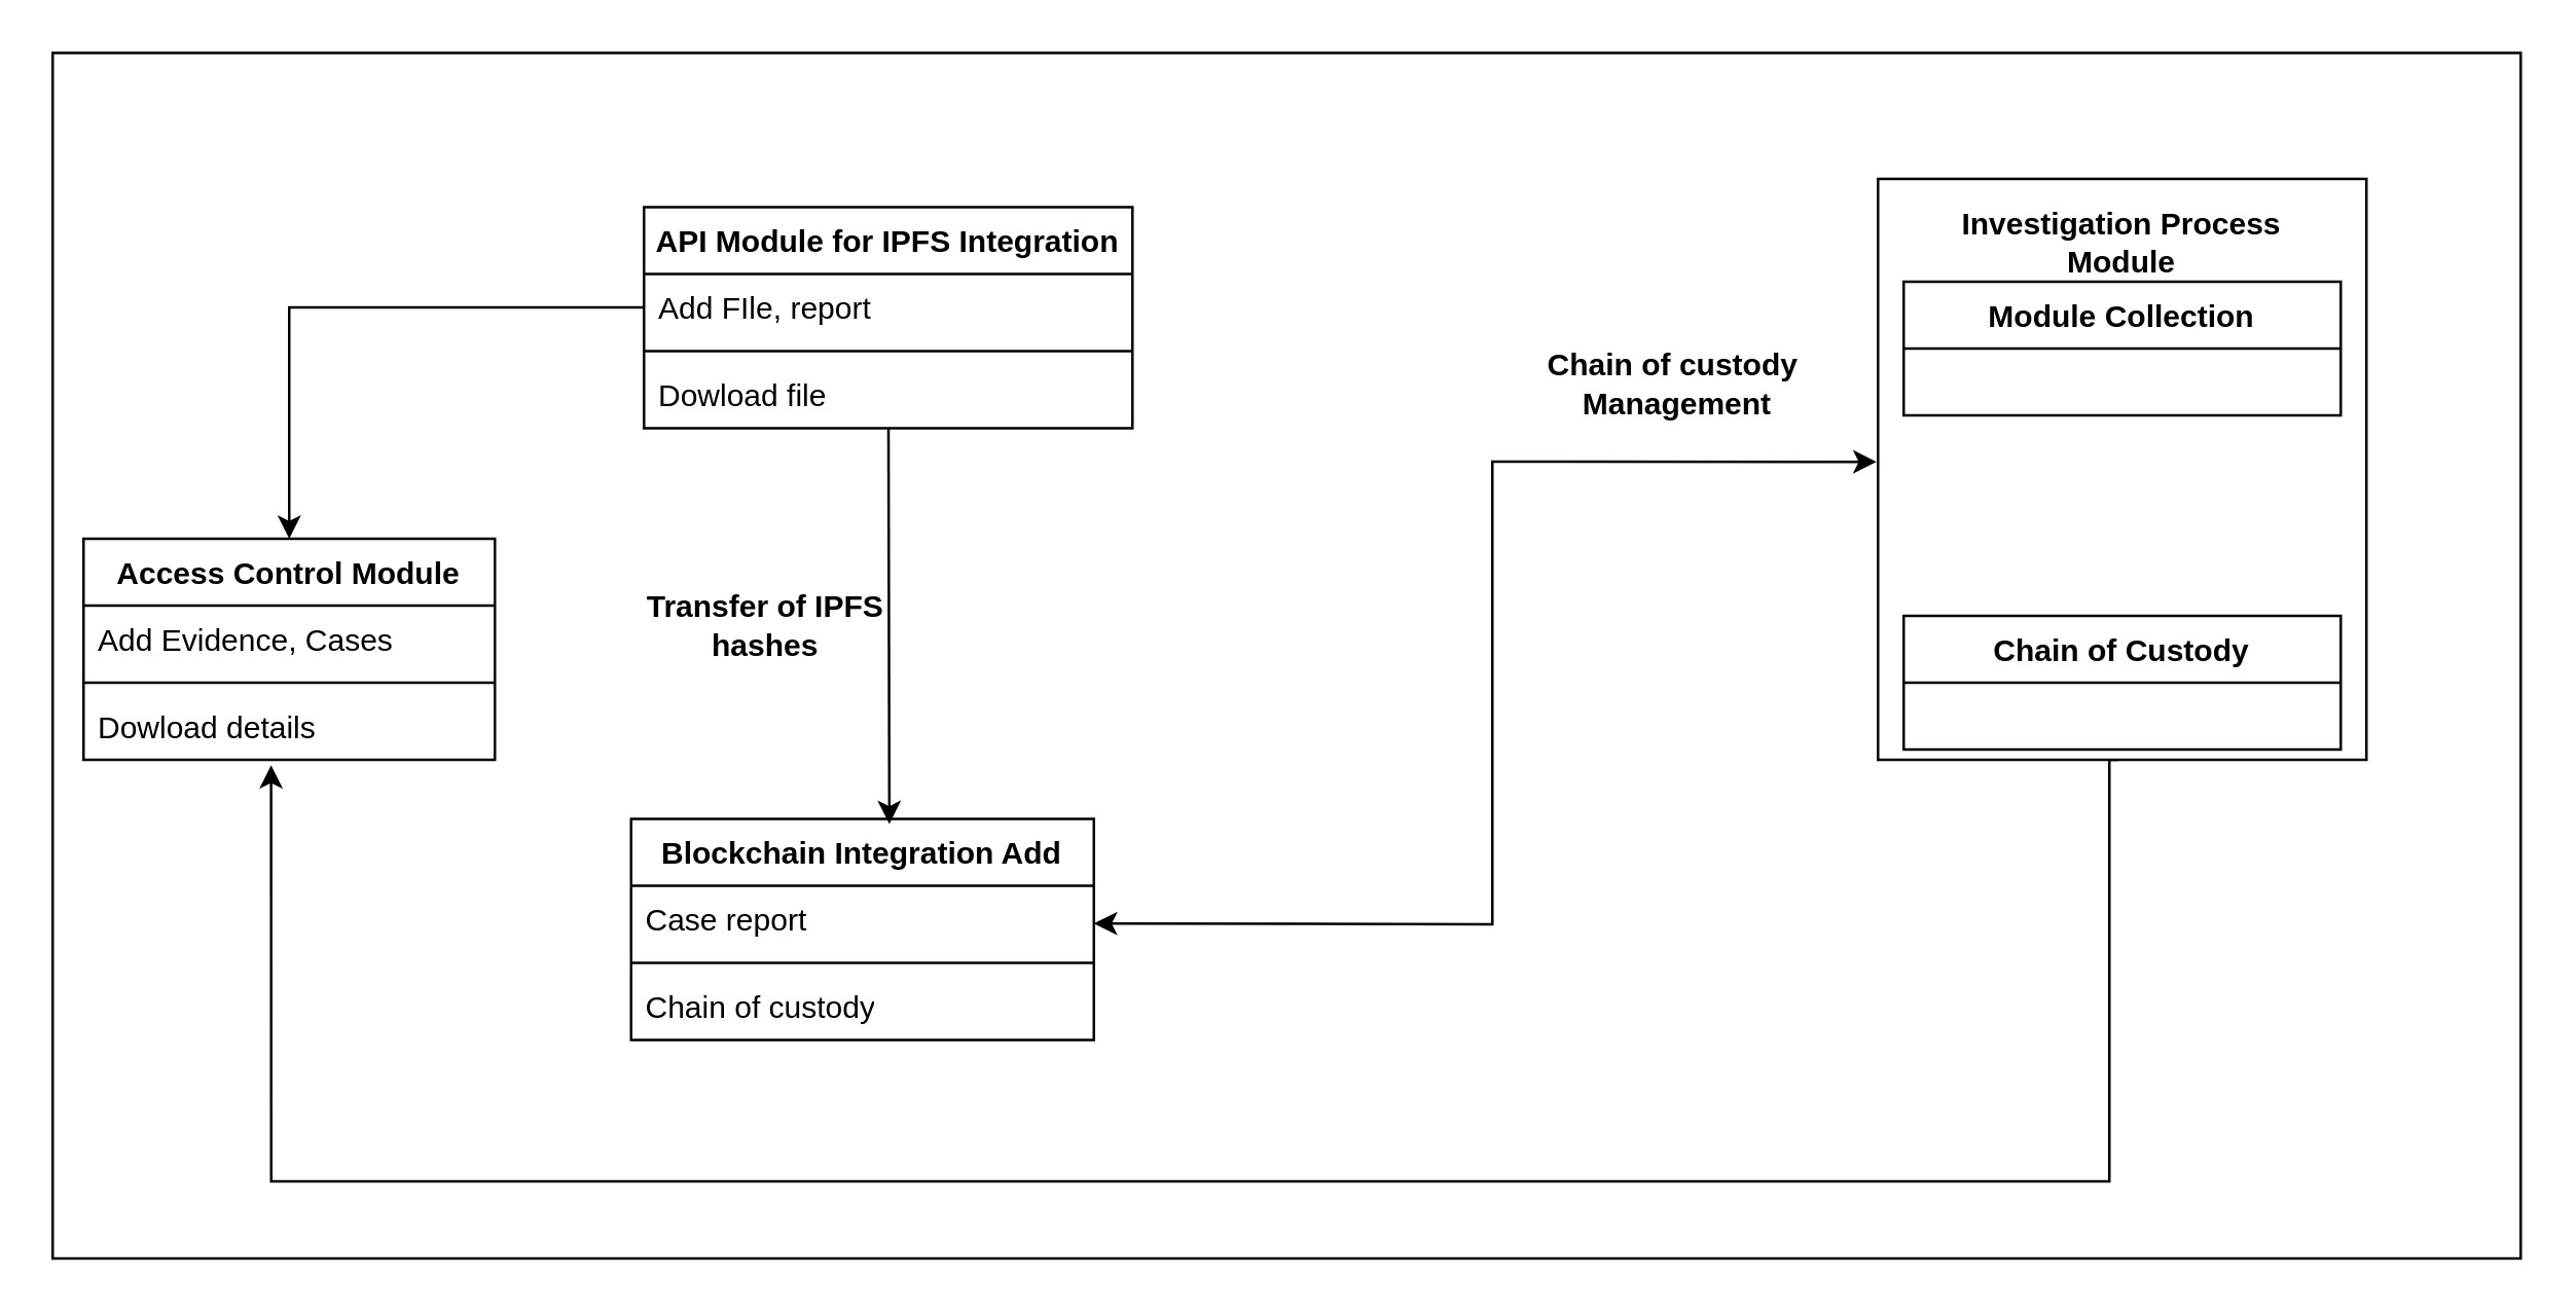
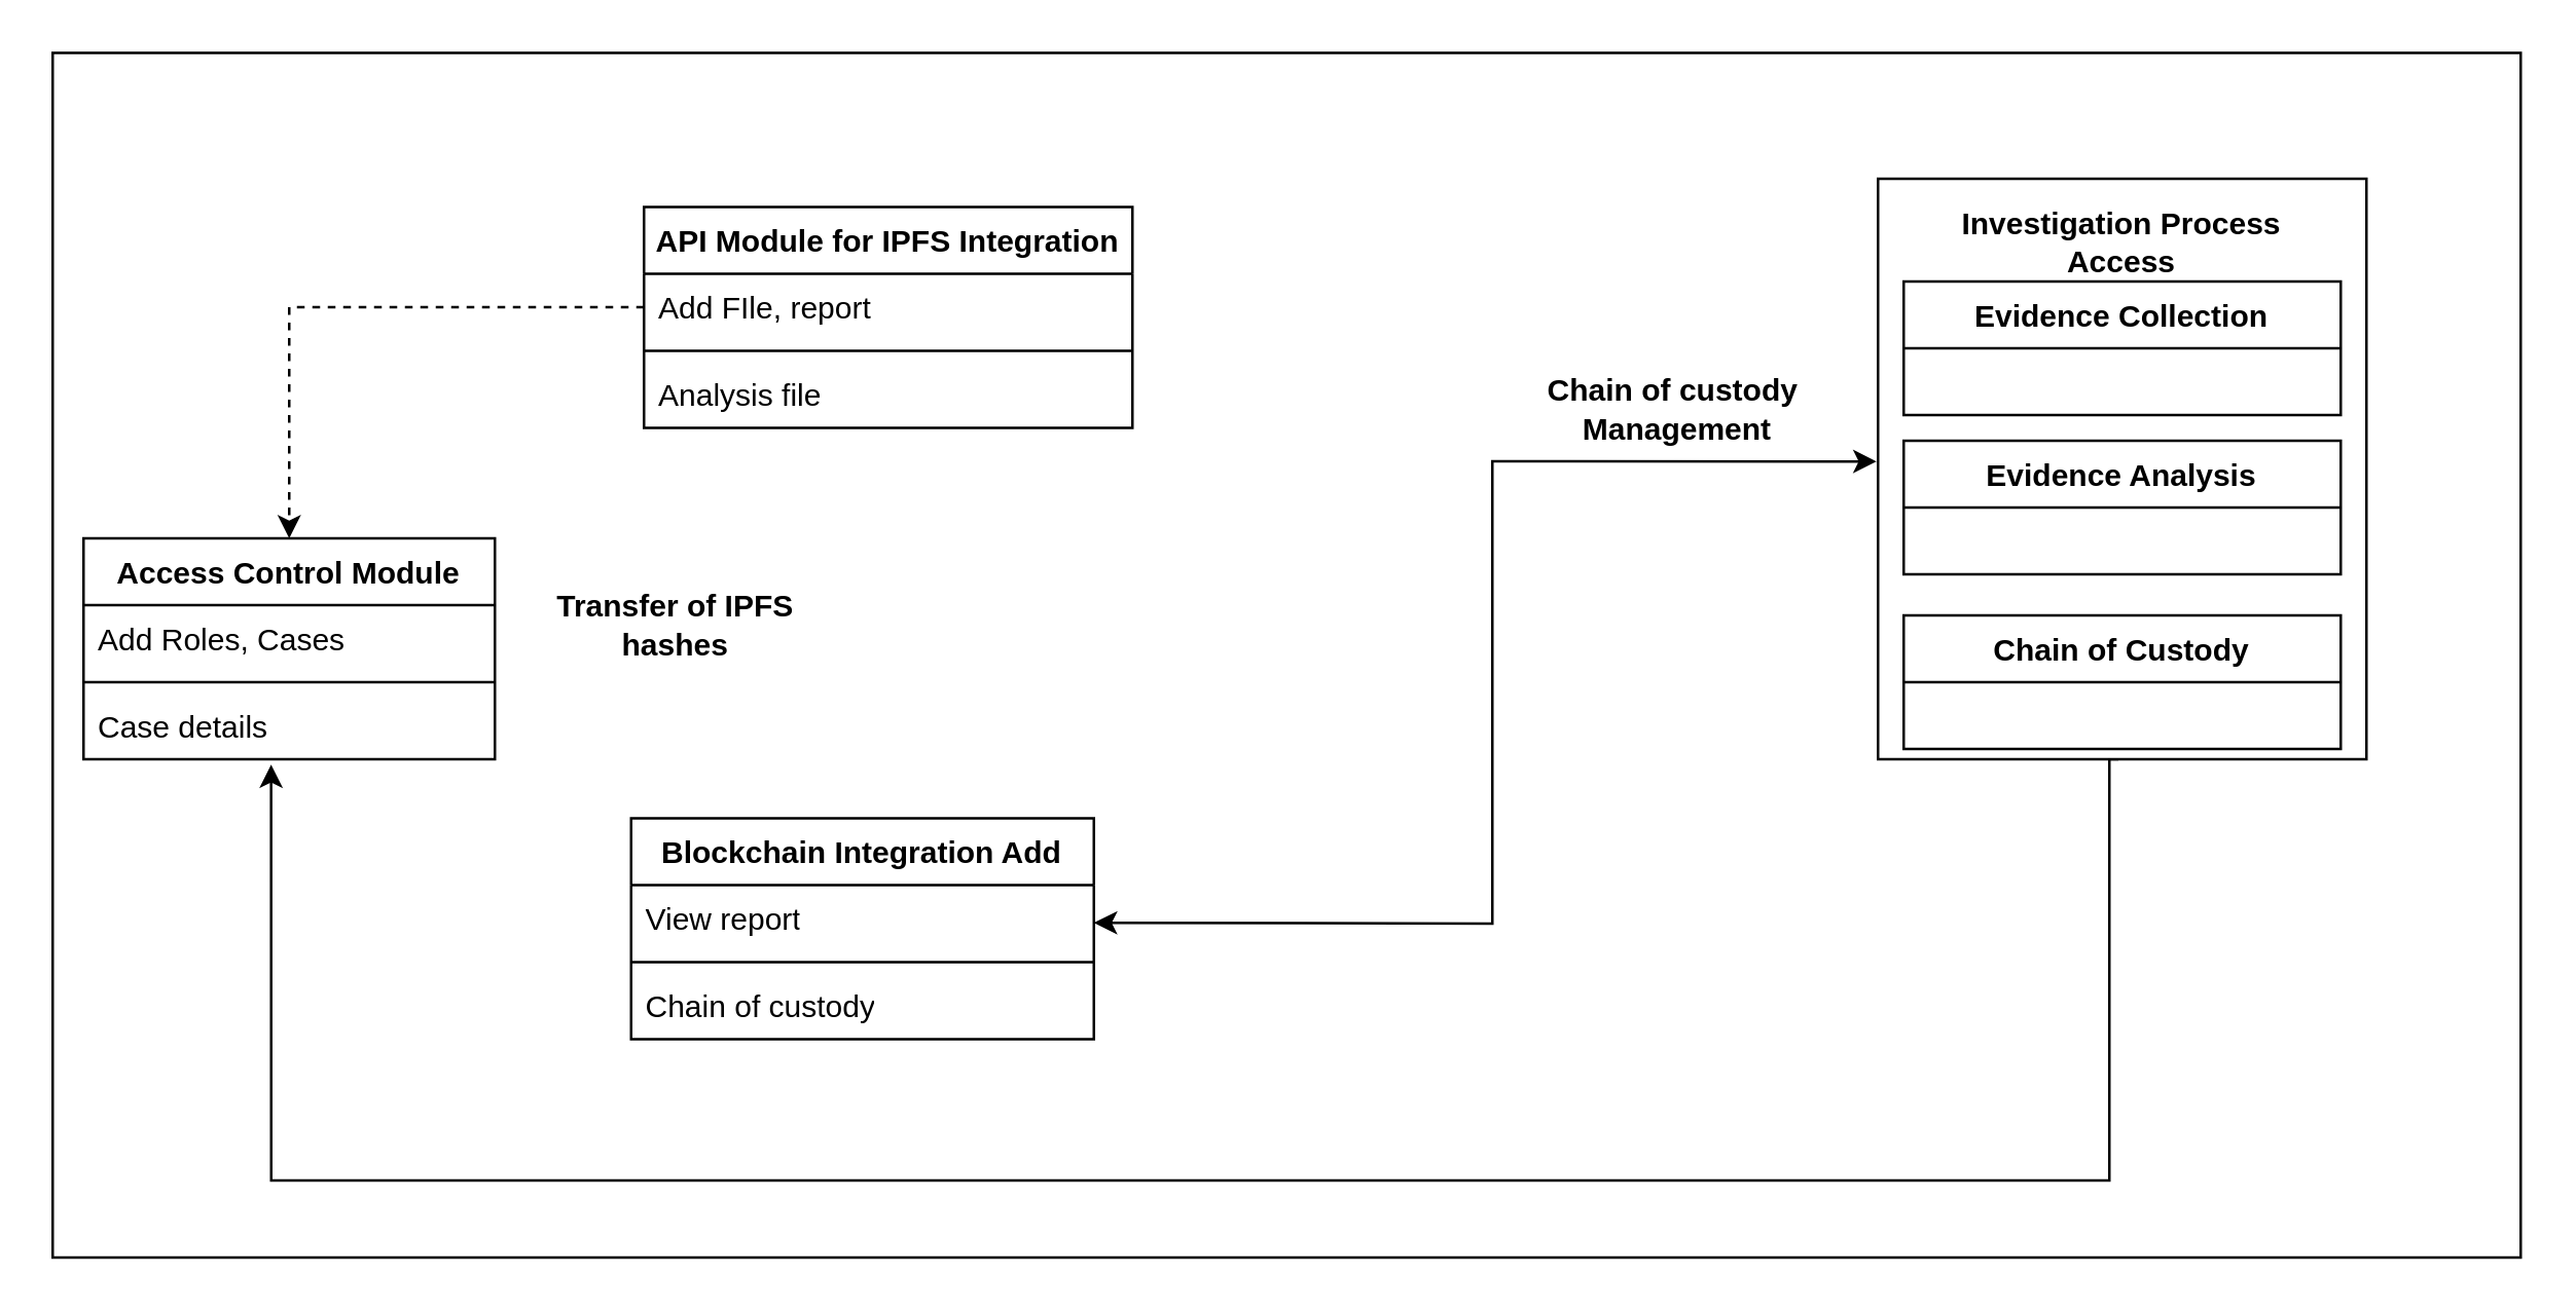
  <mxCell id="0" />
  <mxCell id="1" parent="0" />
  <mxCell id="2" value="" style="rounded=0;whiteSpace=wrap;html=1;" vertex="1" parent="1"><mxGeometry y="20" width="960" height="469" as="geometry" x="20" /></mxCell>
  <mxCell id="3" value="Access Control Module" style="swimlane;fontStyle=1;align=center;verticalAlign=top;childLayout=stackLayout;horizontal=1;startSize=26;horizontalStack=0;resizeParent=1;resizeParentMax=0;resizeLast=0;collapsible=1;marginBottom=0;whiteSpace=wrap;html=1;" parent="1" vertex="1"><mxGeometry x="32" y="209" width="160" height="86" as="geometry" /></mxCell>
- <mxCell id="4" value="Add Evidence, Cases" style="text;strokeColor=none;fillColor=none;align=left;verticalAlign=top;spacingLeft=4;spacingRight=4;overflow=hidden;rotatable=0;points=[[0,0.5],[1,0.5]];portConstraint=eastwest;whiteSpace=wrap;html=1;" parent="3" vertex="1"><mxGeometry y="26" width="160" height="26" as="geometry" /></mxCell>
+ <mxCell id="4" value="Add Roles, Cases" style="text;strokeColor=none;fillColor=none;align=left;verticalAlign=top;spacingLeft=4;spacingRight=4;overflow=hidden;rotatable=0;points=[[0,0.5],[1,0.5]];portConstraint=eastwest;whiteSpace=wrap;html=1;" parent="3" vertex="1"><mxGeometry y="26" width="160" height="26" as="geometry" /></mxCell>
  <mxCell id="5" value="" style="line;strokeWidth=1;fillColor=none;align=left;verticalAlign=middle;spacingTop=-1;spacingLeft=3;spacingRight=3;rotatable=0;labelPosition=right;points=[];portConstraint=eastwest;strokeColor=inherit;" parent="3" vertex="1"><mxGeometry y="52" width="160" height="8" as="geometry" /></mxCell>
- <mxCell id="6" value="Dowload details" style="text;strokeColor=none;fillColor=none;align=left;verticalAlign=top;spacingLeft=4;spacingRight=4;overflow=hidden;rotatable=0;points=[[0,0.5],[1,0.5]];portConstraint=eastwest;whiteSpace=wrap;html=1;" parent="3" vertex="1"><mxGeometry y="60" width="160" height="26" as="geometry" /></mxCell>
+ <mxCell id="6" value="Case details" style="text;strokeColor=none;fillColor=none;align=left;verticalAlign=top;spacingLeft=4;spacingRight=4;overflow=hidden;rotatable=0;points=[[0,0.5],[1,0.5]];portConstraint=eastwest;whiteSpace=wrap;html=1;" parent="3" vertex="1"><mxGeometry y="60" width="160" height="26" as="geometry" /></mxCell>
  <mxCell id="7" value="API Module for IPFS Integration" style="swimlane;fontStyle=1;align=center;verticalAlign=top;childLayout=stackLayout;horizontal=1;startSize=26;horizontalStack=0;resizeParent=1;resizeParentMax=0;resizeLast=0;collapsible=1;marginBottom=0;whiteSpace=wrap;html=1;" parent="1" vertex="1"><mxGeometry x="250" y="80" width="190" height="86" as="geometry" /></mxCell>
  <mxCell id="8" value="Add FIle, report" style="text;strokeColor=none;fillColor=none;align=left;verticalAlign=top;spacingLeft=4;spacingRight=4;overflow=hidden;rotatable=0;points=[[0,0.5],[1,0.5]];portConstraint=eastwest;whiteSpace=wrap;html=1;" parent="7" vertex="1"><mxGeometry y="26" width="190" height="26" as="geometry" /></mxCell>
  <mxCell id="9" value="" style="line;strokeWidth=1;fillColor=none;align=left;verticalAlign=middle;spacingTop=-1;spacingLeft=3;spacingRight=3;rotatable=0;labelPosition=right;points=[];portConstraint=eastwest;strokeColor=inherit;" parent="7" vertex="1"><mxGeometry y="52" width="190" height="8" as="geometry" /></mxCell>
- <mxCell id="10" value="Dowload file" style="text;strokeColor=none;fillColor=none;align=left;verticalAlign=top;spacingLeft=4;spacingRight=4;overflow=hidden;rotatable=0;points=[[0,0.5],[1,0.5]];portConstraint=eastwest;whiteSpace=wrap;html=1;" parent="7" vertex="1"><mxGeometry y="60" width="190" height="26" as="geometry" /></mxCell>
+ <mxCell id="10" value="Analysis file" style="text;strokeColor=none;fillColor=none;align=left;verticalAlign=top;spacingLeft=4;spacingRight=4;overflow=hidden;rotatable=0;points=[[0,0.5],[1,0.5]];portConstraint=eastwest;whiteSpace=wrap;html=1;" parent="7" vertex="1"><mxGeometry y="60" width="190" height="26" as="geometry" /></mxCell>
  <mxCell id="11" value="Blockchain Integration Add" style="swimlane;fontStyle=1;align=center;verticalAlign=top;childLayout=stackLayout;horizontal=1;startSize=26;horizontalStack=0;resizeParent=1;resizeParentMax=0;resizeLast=0;collapsible=1;marginBottom=0;whiteSpace=wrap;html=1;" parent="1" vertex="1"><mxGeometry x="245" y="318" width="180" height="86" as="geometry" /></mxCell>
- <mxCell id="12" value="Case report" style="text;strokeColor=none;fillColor=none;align=left;verticalAlign=top;spacingLeft=4;spacingRight=4;overflow=hidden;rotatable=0;points=[[0,0.5],[1,0.5]];portConstraint=eastwest;whiteSpace=wrap;html=1;" parent="11" vertex="1"><mxGeometry y="26" width="180" height="26" as="geometry" /></mxCell>
+ <mxCell id="12" value="View report" style="text;strokeColor=none;fillColor=none;align=left;verticalAlign=top;spacingLeft=4;spacingRight=4;overflow=hidden;rotatable=0;points=[[0,0.5],[1,0.5]];portConstraint=eastwest;whiteSpace=wrap;html=1;" parent="11" vertex="1"><mxGeometry y="26" width="180" height="26" as="geometry" /></mxCell>
  <mxCell id="13" value="" style="line;strokeWidth=1;fillColor=none;align=left;verticalAlign=middle;spacingTop=-1;spacingLeft=3;spacingRight=3;rotatable=0;labelPosition=right;points=[];portConstraint=eastwest;strokeColor=inherit;" parent="11" vertex="1"><mxGeometry y="52" width="180" height="8" as="geometry" /></mxCell>
  <mxCell id="14" value="Chain of custody" style="text;strokeColor=none;fillColor=none;align=left;verticalAlign=top;spacingLeft=4;spacingRight=4;overflow=hidden;rotatable=0;points=[[0,0.5],[1,0.5]];portConstraint=eastwest;whiteSpace=wrap;html=1;" parent="11" vertex="1"><mxGeometry y="60" width="180" height="26" as="geometry" /></mxCell>
- <mxCell id="15" value="" style="edgeStyle=orthogonalEdgeStyle;rounded=0;orthogonalLoop=1;jettySize=auto;html=1;entryX=0.5;entryY=0;entryDx=0;entryDy=0;" parent="1" source="8" target="3" edge="1"><mxGeometry relative="1" as="geometry" /></mxCell>
+ <mxCell id="15" value="" style="edgeStyle=orthogonalEdgeStyle;rounded=0;orthogonalLoop=1;jettySize=auto;html=1;entryX=0.5;entryY=0;entryDx=0;entryDy=0;dashed=1;" parent="1" source="8" target="3" edge="1"><mxGeometry relative="1" as="geometry" /></mxCell>
  <mxCell id="16" style="edgeStyle=orthogonalEdgeStyle;rounded=0;orthogonalLoop=1;jettySize=auto;html=1;exitX=0.5;exitY=1;exitDx=0;exitDy=0;entryX=0.456;entryY=1.08;entryDx=0;entryDy=0;entryPerimeter=0;" parent="1" target="6" edge="1"><mxGeometry relative="1" as="geometry"><mxPoint x="823.5" y="295" as="sourcePoint" /><Array as="points"><mxPoint x="820" y="295" /><mxPoint x="820" y="459" /><mxPoint x="105" y="459" /></Array></mxGeometry></mxCell>
  <mxCell id="17" value="" style="rounded=0;whiteSpace=wrap;html=1;" parent="1" vertex="1"><mxGeometry x="730" y="69" width="190" height="226" as="geometry" /></mxCell>
- <mxCell id="18" value="Module Collection" style="swimlane;fontStyle=1;align=center;verticalAlign=top;childLayout=stackLayout;horizontal=1;startSize=26;horizontalStack=0;resizeParent=1;resizeParentMax=0;resizeLast=0;collapsible=1;marginBottom=0;whiteSpace=wrap;html=1;" parent="1" vertex="1"><mxGeometry x="740" y="109" width="170" height="52" as="geometry" /></mxCell>
+ <mxCell id="18" value="Evidence Collection" style="swimlane;fontStyle=1;align=center;verticalAlign=top;childLayout=stackLayout;horizontal=1;startSize=26;horizontalStack=0;resizeParent=1;resizeParentMax=0;resizeLast=0;collapsible=1;marginBottom=0;whiteSpace=wrap;html=1;" parent="1" vertex="1"><mxGeometry x="740" y="109" width="170" height="52" as="geometry" /></mxCell>
+ <mxCell id="19" value="Evidence Analysis" style="swimlane;fontStyle=1;align=center;verticalAlign=top;childLayout=stackLayout;horizontal=1;startSize=26;horizontalStack=0;resizeParent=1;resizeParentMax=0;resizeLast=0;collapsible=1;marginBottom=0;whiteSpace=wrap;html=1;" parent="1" vertex="1"><mxGeometry x="740" y="171" width="170" height="52" as="geometry" /></mxCell>
  <mxCell id="20" value="Chain of Custody" style="swimlane;fontStyle=1;align=center;verticalAlign=top;childLayout=stackLayout;horizontal=1;startSize=26;horizontalStack=0;resizeParent=1;resizeParentMax=0;resizeLast=0;collapsible=1;marginBottom=0;whiteSpace=wrap;html=1;" parent="1" vertex="1"><mxGeometry x="740" y="239" width="170" height="52" as="geometry" /></mxCell>
- <mxCell id="21" value="&lt;b&gt;Investigation Process Module&lt;/b&gt;" style="text;html=1;strokeColor=none;fillColor=none;align=center;verticalAlign=middle;whiteSpace=wrap;rounded=0;" parent="1" vertex="1"><mxGeometry x="750" y="69" width="150" height="50" as="geometry" /></mxCell>
- <mxCell id="22" value="" style="endArrow=classic;html=1;rounded=0;entryX=0.558;entryY=0.023;entryDx=0;entryDy=0;entryPerimeter=0;" parent="1" source="7" target="11" edge="1"><mxGeometry width="50" height="50" relative="1" as="geometry"><mxPoint x="380" y="309" as="sourcePoint" /><mxPoint x="430" y="259" as="targetPoint" /></mxGeometry></mxCell>
- <mxCell id="23" value="&lt;b&gt;Transfer of IPFS hashes&lt;br&gt;&lt;/b&gt;" style="text;html=1;strokeColor=none;fillColor=none;align=center;verticalAlign=middle;whiteSpace=wrap;rounded=0;" parent="1" vertex="1"><mxGeometry x="245" y="223" width="105" height="40" as="geometry" /></mxCell>
+ <mxCell id="21" value="&lt;b&gt;Investigation Process Access&lt;/b&gt;" style="text;html=1;strokeColor=none;fillColor=none;align=center;verticalAlign=middle;whiteSpace=wrap;rounded=0;" parent="1" vertex="1"><mxGeometry x="750" y="69" width="150" height="50" as="geometry" /></mxCell>
+ <mxCell id="23" value="&lt;b&gt;Transfer of IPFS hashes&lt;br&gt;&lt;/b&gt;" style="text;html=1;strokeColor=none;fillColor=none;align=center;verticalAlign=middle;whiteSpace=wrap;rounded=0;" parent="1" vertex="1"><mxGeometry x="210" y="223" width="105" height="40" as="geometry" /></mxCell>
  <mxCell id="24" value="" style="endArrow=classic;startArrow=classic;html=1;rounded=0;entryX=-0.003;entryY=0.487;entryDx=0;entryDy=0;exitX=1;exitY=0.564;exitDx=0;exitDy=0;entryPerimeter=0;exitPerimeter=0;" parent="1" source="12" target="17" edge="1"><mxGeometry width="50" height="50" relative="1" as="geometry"><mxPoint x="460" y="419" as="sourcePoint" /><mxPoint x="510" y="369" as="targetPoint" /><Array as="points"><mxPoint x="580" y="359" /><mxPoint x="580" y="179" /></Array></mxGeometry></mxCell>
- <mxCell id="25" value="&lt;b&gt;Chain of custody&lt;br&gt;&amp;nbsp;Management&lt;br&gt;&lt;/b&gt;" style="text;html=1;align=center;verticalAlign=middle;resizable=0;points=[];autosize=1;strokeColor=none;fillColor=none;" parent="1" vertex="1"><mxGeometry x="590" y="129" width="120" height="40" as="geometry" /></mxCell>
+ <mxCell id="25" value="&lt;b&gt;Chain of custody&lt;br&gt;&amp;nbsp;Management&lt;br&gt;&lt;/b&gt;" style="text;html=1;align=center;verticalAlign=middle;resizable=0;points=[];autosize=1;strokeColor=none;fillColor=none;" parent="1" vertex="1"><mxGeometry x="590" y="139" width="120" height="40" as="geometry" /></mxCell>
